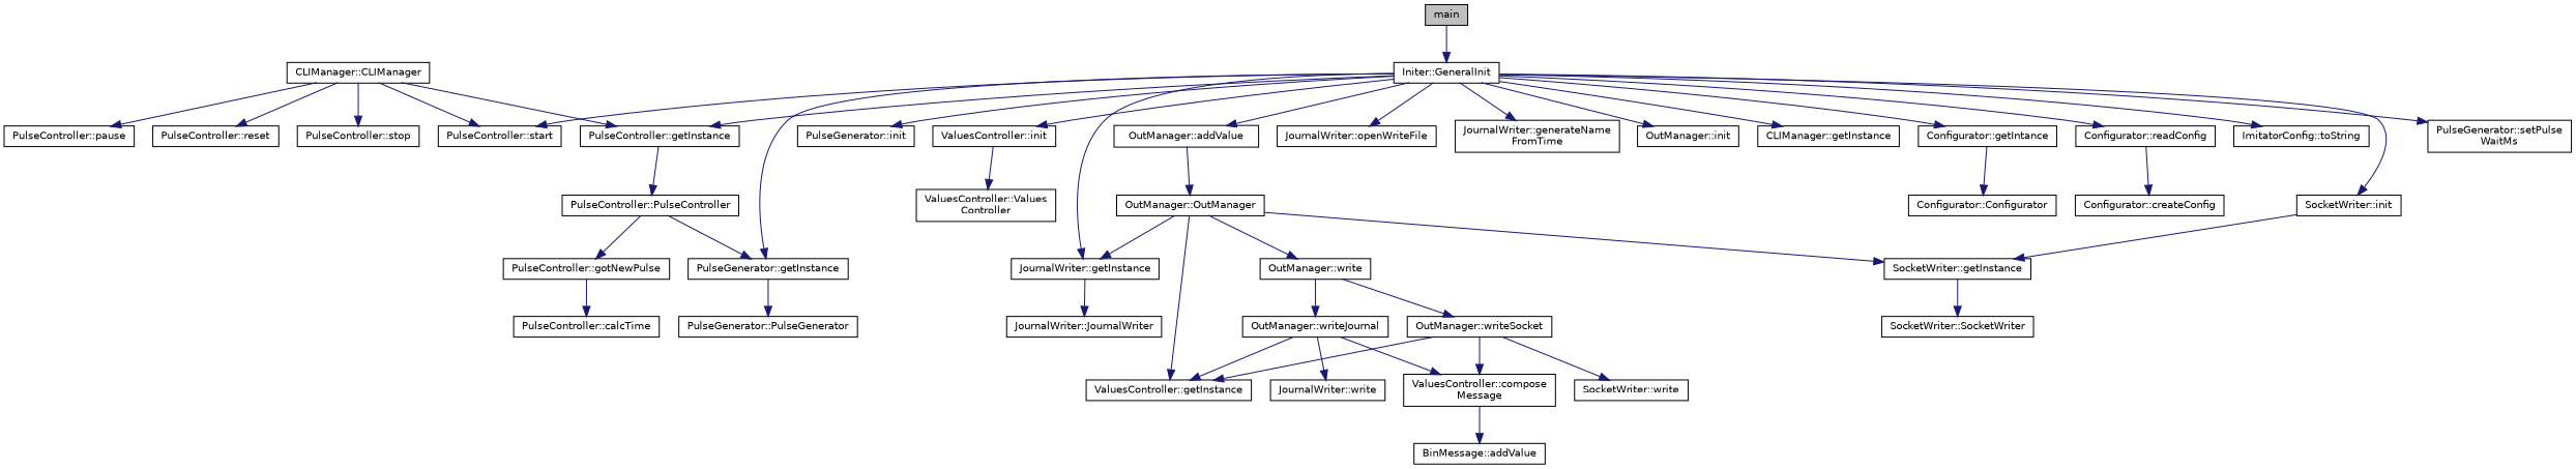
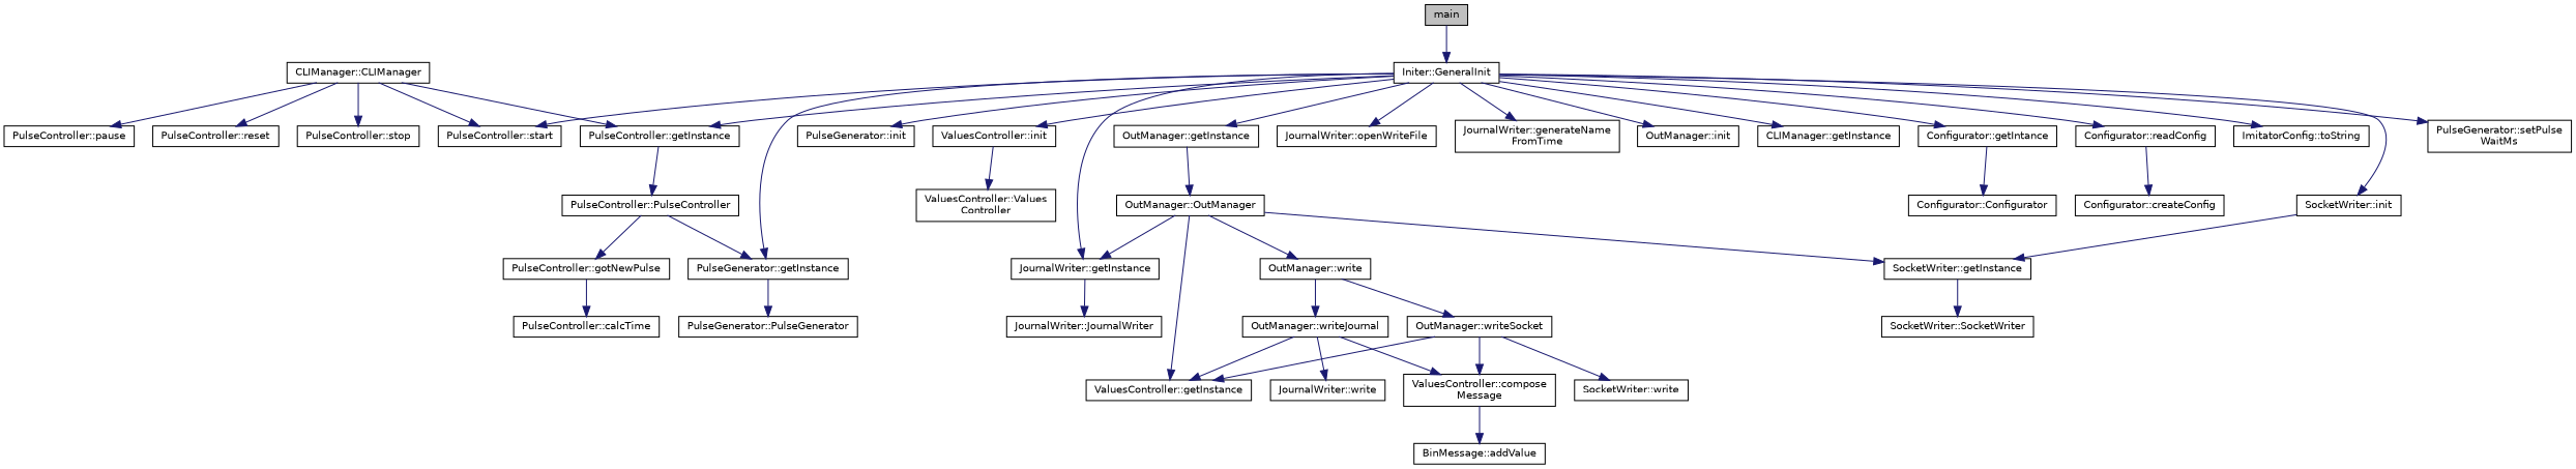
  digraph {
    rankdir=TB
    node [color=black fillcolor=white fontname=Helvetica fontsize=10 shape=record style=filled]
    edge [color=midnightblue fontname=Helvetica fontsize=10 labelfontname=Helvetica labelfontsize=10 style=solid]
    n1 [fillcolor=grey75 fontcolor=black height=0.2 label=main width=0.4]
    n2 [height=0.2 label="Initer::GeneralInit" width=0.4]
    n3 [height=0.2 label="Configurator::getIntance" width=0.4]
    n4 [height=0.2 label="Configurator::readConfig" width=0.4]
    n5 [height=0.2 label="ImitatorConfig::toString" width=0.4]
    n6 [height=0.2 label="PulseGenerator::getInstance" width=0.4]
    n7 [height=0.2 label="PulseGenerator::setPulse\lWaitMs" width=0.4]
    n8 [height=0.2 label="PulseGenerator::init" width=0.4]
    n9 [height=0.2 label="PulseController::getInstance" width=0.4]
    n10 [height=0.2 label="PulseController::start" width=0.4]
    n11 [height=0.2 label="ValuesController::init" width=0.4]
    n12 [height=0.2 label="JournalWriter::getInstance" width=0.4]
    n13 [height=0.2 label="JournalWriter::openWriteFile" width=0.4]
    n14 [height=0.2 label="JournalWriter::generateName\lFromTime" width=0.4]
    n15 [height=0.2 label="SocketWriter::init" width=0.4]
-   n16 [height=0.2 label="OutManager::addValue" width=0.4]
+   n16 [height=0.2 label="OutManager::getInstance" width=0.4]
    n17 [height=0.2 label="OutManager::init" width=0.4]
    n18 [height=0.2 label="CLIManager::getInstance" width=0.4]
    n19 [height=0.2 label="Configurator::Configurator" width=0.4]
    n20 [height=0.2 label="Configurator::createConfig" width=0.4]
    n21 [height=0.2 label="PulseGenerator::PulseGenerator" width=0.4]
    n22 [height=0.2 label="PulseController::PulseController" width=0.4]
    n23 [height=0.2 label="ValuesController::Values\lController" width=0.4]
    n24 [height=0.2 label="JournalWriter::JournalWriter" width=0.4]
    n25 [height=0.2 label="SocketWriter::getInstance" width=0.4]
    n26 [height=0.2 label="OutManager::OutManager" width=0.4]
    n27 [height=0.2 label="PulseController::gotNewPulse" width=0.4]
    n28 [height=0.2 label="PulseController::calcTime" width=0.4]
    n29 [height=0.2 label="SocketWriter::SocketWriter" width=0.4]
    n30 [height=0.2 label="ValuesController::getInstance" width=0.4]
    n31 [height=0.2 label="OutManager::write" width=0.4]
    n32 [height=0.2 label="OutManager::writeJournal" width=0.4]
    n33 [height=0.2 label="OutManager::writeSocket" width=0.4]
    n34 [height=0.2 label="ValuesController::compose\lMessage" width=0.4]
    n35 [height=0.2 label="JournalWriter::write" width=0.4]
    n36 [height=0.2 label="SocketWriter::write" width=0.4]
    n37 [height=0.2 label="BinMessage::addValue" width=0.4]
    n38 [height=0.2 label="CLIManager::CLIManager" width=0.4]
    n39 [height=0.2 label="PulseController::stop" width=0.4]
    n40 [height=0.2 label="PulseController::pause" width=0.4]
    n41 [height=0.2 label="PulseController::reset" width=0.4]
    n1 -> n2
    n2 -> n3
    n2 -> n4
    n2 -> n5
    n2 -> n6
    n2 -> n7
    n2 -> n8
    n2 -> n9
    n2 -> n10
    n2 -> n11
    n2 -> n12
    n2 -> n13
    n2 -> n14
    n2 -> n15
    n2 -> n16
    n2 -> n17
    n2 -> n18
    n3 -> n19
    n4 -> n20
    n6 -> n21
    n9 -> n22
    n11 -> n23
    n12 -> n24
    n15 -> n25
    n16 -> n26
    n22 -> n6
    n22 -> n27
    n25 -> n29
    n26 -> n12
    n26 -> n25
    n26 -> n30
    n26 -> n31
    n27 -> n28
    n31 -> n32
    n31 -> n33
    n32 -> n30
    n32 -> n34
    n32 -> n35
    n33 -> n30
    n33 -> n34
    n33 -> n36
    n34 -> n37
    n38 -> n9
    n38 -> n10
    n38 -> n39
    n38 -> n40
    n38 -> n41
  }
